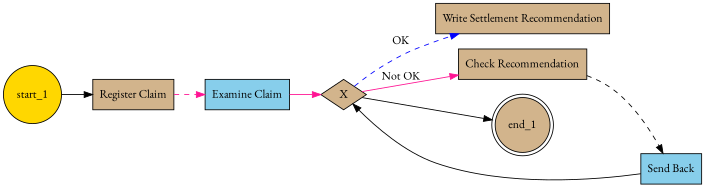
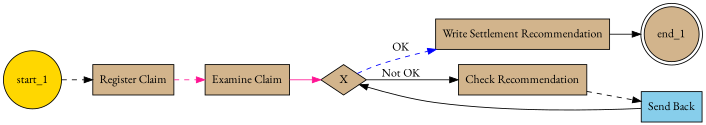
  digraph {
    fontname="EB Garamond"
    rankdir=LR
    node [fillcolor=tan fontname="EB Garamond" shape=rectangle style=filled]
    edge [color=black fontname="EB Garamond" style=dashed]
    start_1 [fillcolor=gold shape=circle]
    n2 [label="Register Claim"]
-   n3 [fillcolor=skyblue label="Examine Claim"]
+   n3 [label="Examine Claim"]
    n4 [label=X shape=diamond]
    n5 [label="Write Settlement Recommendation"]
    n6 [label="Check Recommendation"]
    end_1 [shape=doublecircle]
    n8 [fillcolor=skyblue label="Send Back"]
-   start_1 -> n2 [style=solid]
+   start_1 -> n2
    n2 -> n3 [color=deeppink]
    n3 -> n4 [color=deeppink style=solid]
    n4 -> n5 [color=blue label=OK]
-   n4 -> n6 [color=deeppink label="Not OK" style=solid]
-   n4 -> end_1 [style=solid]
+   n4 -> n6 [label="Not OK" style=solid]
+   n5 -> end_1 [style=solid]
    n6 -> n8
    n8 -> n4 [style=solid]
  }
